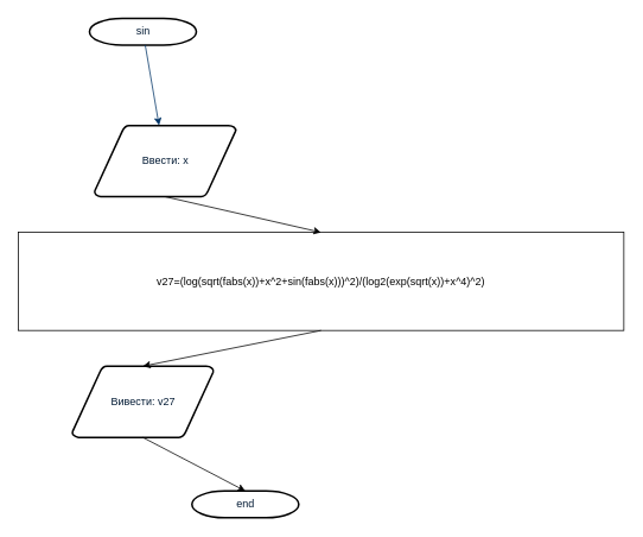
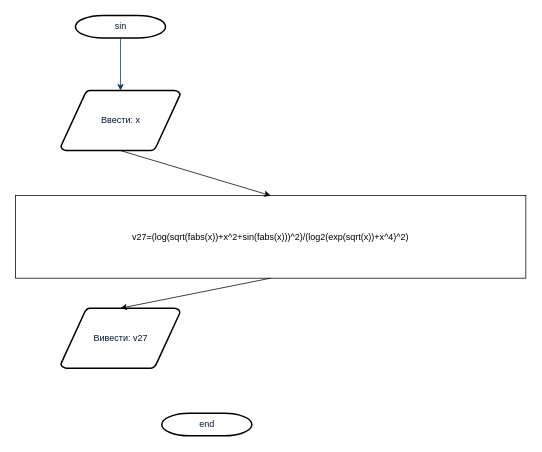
  <mxCell id="0" />
  <mxCell id="1" parent="0" />
  <mxCell id="2" value="sin" style="shape=mxgraph.flowchart.terminator;fillColor=#FFFFFF;strokeColor=#000000;strokeWidth=2;gradientColor=none;gradientDirection=north;fontColor=#001933;fontStyle=0;html=1;" parent="1" vertex="1"><mxGeometry x="100" y="20" width="120" height="30" as="geometry" /></mxCell>
- <mxCell id="3" value="Ввести: x" style="shape=mxgraph.flowchart.data;fillColor=#FFFFFF;strokeColor=#000000;strokeWidth=2;gradientColor=none;gradientDirection=north;fontColor=#001933;fontStyle=0;html=1;" parent="1" vertex="1"><mxGeometry x="105.5" y="140" width="159" height="80" as="geometry" /></mxCell>
+ <mxCell id="3" value="Ввести: x" style="shape=mxgraph.flowchart.data;fillColor=#FFFFFF;strokeColor=#000000;strokeWidth=2;gradientColor=none;gradientDirection=north;fontColor=#001933;fontStyle=0;html=1;" parent="1" vertex="1"><mxGeometry x="80.5" y="120" width="159" height="80" as="geometry" /></mxCell>
  <mxCell id="4" style="fontColor=#001933;fontStyle=1;strokeColor=#003366;strokeWidth=1;html=1;" parent="1" source="2" target="3" edge="1"><mxGeometry relative="1" as="geometry" /></mxCell>
  <mxCell id="5" value="end" style="shape=mxgraph.flowchart.terminator;fillColor=#FFFFFF;strokeColor=#000000;strokeWidth=2;gradientColor=none;gradientDirection=north;fontColor=#001933;fontStyle=0;html=1;" parent="1" vertex="1"><mxGeometry x="215" y="550" width="120" height="30" as="geometry" /></mxCell>
  <mxCell id="6" value="Вивести: v27" style="shape=mxgraph.flowchart.data;fillColor=#FFFFFF;strokeColor=#000000;strokeWidth=2;gradientColor=none;gradientDirection=north;fontColor=#001933;fontStyle=0;html=1;" parent="1" vertex="1"><mxGeometry x="80.5" y="410" width="159" height="80" as="geometry" /></mxCell>
- <mxCell id="7" value="" style="endArrow=classic;html=1;exitX=0.5;exitY=1;exitDx=0;exitDy=0;exitPerimeter=0;entryX=0.5;entryY=0;entryDx=0;entryDy=0;entryPerimeter=0;" parent="1" source="6" target="5" edge="1"><mxGeometry width="50" height="50" relative="1" as="geometry"><mxPoint x="70" y="590" as="sourcePoint" /><mxPoint x="70" y="630" as="targetPoint" /></mxGeometry></mxCell>
  <mxCell id="8" value="v27=(log(sqrt(fabs(x))+x^2+sin(fabs(x)))^2)/(log2(exp(sqrt(x))+x^4)^2)" style="rounded=0;whiteSpace=wrap;html=1;" parent="1" vertex="1"><mxGeometry x="20" y="260" width="680" height="110" as="geometry" /></mxCell>
  <mxCell id="9" value="" style="endArrow=classic;html=1;exitX=0.5;exitY=1;exitDx=0;exitDy=0;exitPerimeter=0;entryX=0.5;entryY=0;entryDx=0;entryDy=0;" parent="1" source="3" target="8" edge="1"><mxGeometry width="50" height="50" relative="1" as="geometry"><mxPoint x="20" y="650" as="sourcePoint" /><mxPoint x="70" y="600" as="targetPoint" /></mxGeometry></mxCell>
  <mxCell id="10" value="" style="endArrow=classic;html=1;exitX=0.5;exitY=1;exitDx=0;exitDy=0;entryX=0.5;entryY=0;entryDx=0;entryDy=0;entryPerimeter=0;" parent="1" source="8" target="6" edge="1"><mxGeometry width="50" height="50" relative="1" as="geometry"><mxPoint x="20" y="650" as="sourcePoint" /><mxPoint x="70" y="600" as="targetPoint" /></mxGeometry></mxCell>
